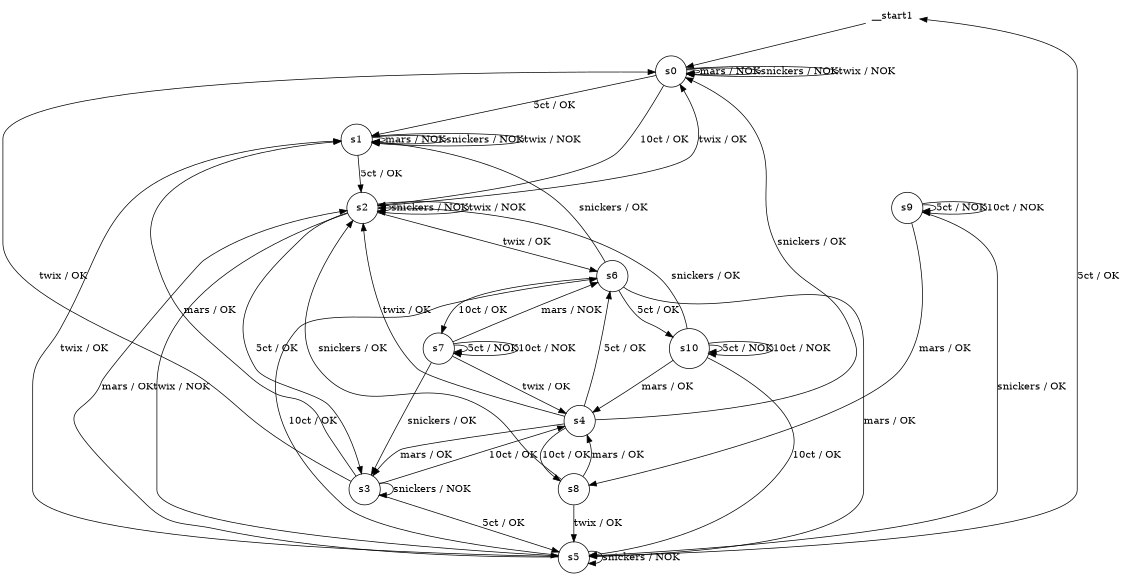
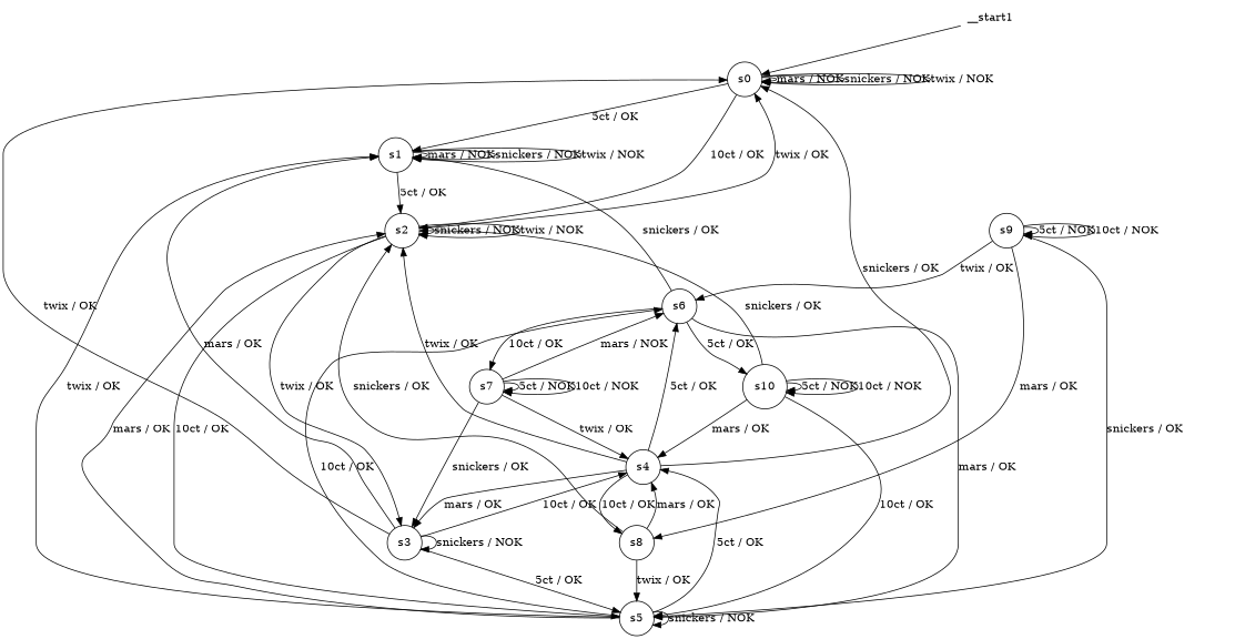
  digraph {
    node [shape=circle]
    n1 [label=__start1 shape=none]
    n2 [label=s0]
    n3 [label=s1]
    n4 [label=s2]
    n5 [label=s3]
    n6 [label=s5]
    n7 [label=s4]
    n8 [label=s6]
    n9 [label=s8]
    n10 [label=s7]
    n11 [label=s10]
    n12 [label=s9]
    n1 -> n2
    n2 -> n2 [label="mars / NOK"]
    n2 -> n2 [label="snickers / NOK"]
    n2 -> n2 [label="twix / NOK"]
    n2 -> n3 [label="5ct / OK"]
    n2 -> n4 [label="10ct / OK"]
    n3 -> n3 [label="mars / NOK"]
    n3 -> n3 [label="snickers / NOK"]
    n3 -> n3 [label="twix / NOK"]
    n3 -> n4 [label="5ct / OK"]
    n4 -> n2 [label="twix / OK"]
    n4 -> n4 [label="snickers / NOK"]
    n4 -> n4 [label="twix / NOK"]
-   n4 -> n5 [label="5ct / OK"]
-   n4 -> n6 [label="twix / NOK"]
+   n4 -> n5 [label="twix / OK"]
+   n4 -> n6 [label="10ct / OK"]
    n5 -> n2 [label="twix / OK"]
    n5 -> n3 [label="mars / OK"]
    n5 -> n5 [label="snickers / NOK"]
    n5 -> n6 [label="5ct / OK"]
    n5 -> n7 [label="10ct / OK"]
    n6 -> n3 [label="twix / OK"]
    n6 -> n4 [label="mars / OK"]
    n6 -> n6 [label="snickers / NOK"]
-   n6 -> n1 [label="5ct / OK"]
+   n6 -> n7 [label="5ct / OK"]
    n6 -> n8 [label="10ct / OK"]
    n7 -> n2 [label="snickers / OK"]
    n7 -> n4 [label="twix / OK"]
    n7 -> n5 [label="mars / OK"]
    n7 -> n8 [label="5ct / OK"]
    n7 -> n9 [label="10ct / OK"]
    n8 -> n3 [label="snickers / OK"]
    n8 -> n6 [label="mars / OK"]
    n8 -> n10 [label="10ct / OK"]
    n8 -> n11 [label="5ct / OK"]
    n9 -> n4 [label="snickers / OK"]
    n9 -> n6 [label="twix / OK"]
    n9 -> n7 [label="mars / OK"]
    n10 -> n5 [label="snickers / OK"]
    n10 -> n7 [label="twix / OK"]
    n10 -> n8 [label="mars / NOK"]
    n10 -> n10 [label="5ct / NOK"]
    n10 -> n10 [label="10ct / NOK"]
    n11 -> n4 [label="snickers / OK"]
    n11 -> n6 [label="10ct / OK"]
    n11 -> n7 [label="mars / OK"]
    n11 -> n11 [label="5ct / NOK"]
    n11 -> n11 [label="10ct / NOK"]
    n12 -> n6 [label="snickers / OK"]
-   n4 -> n8 [label="twix / OK"]
+   n12 -> n8 [label="twix / OK"]
    n12 -> n9 [label="mars / OK"]
    n12 -> n12 [label="5ct / NOK"]
    n12 -> n12 [label="10ct / NOK"]
  }
